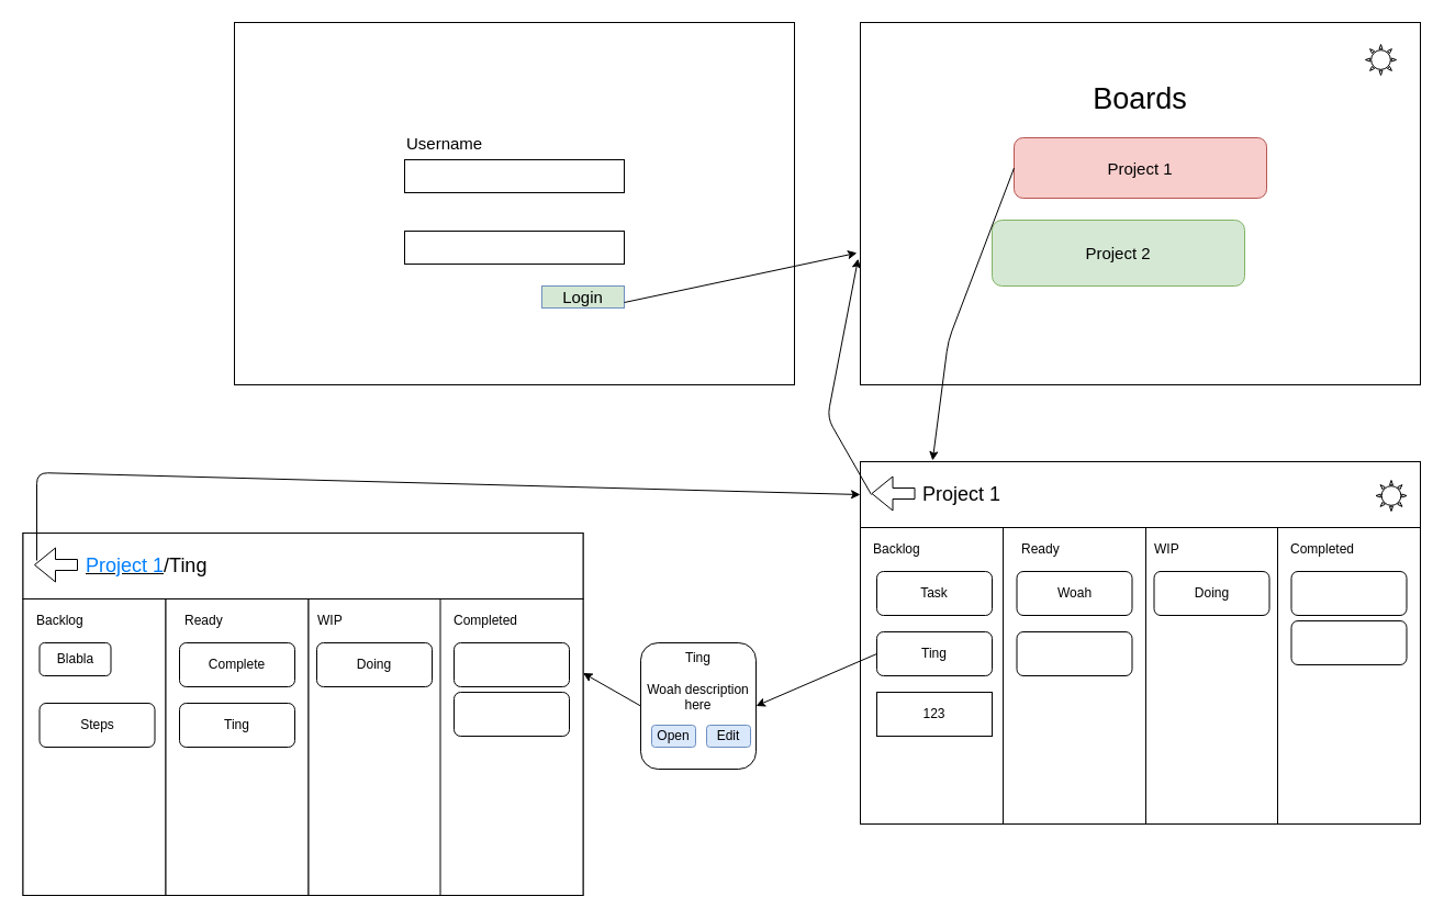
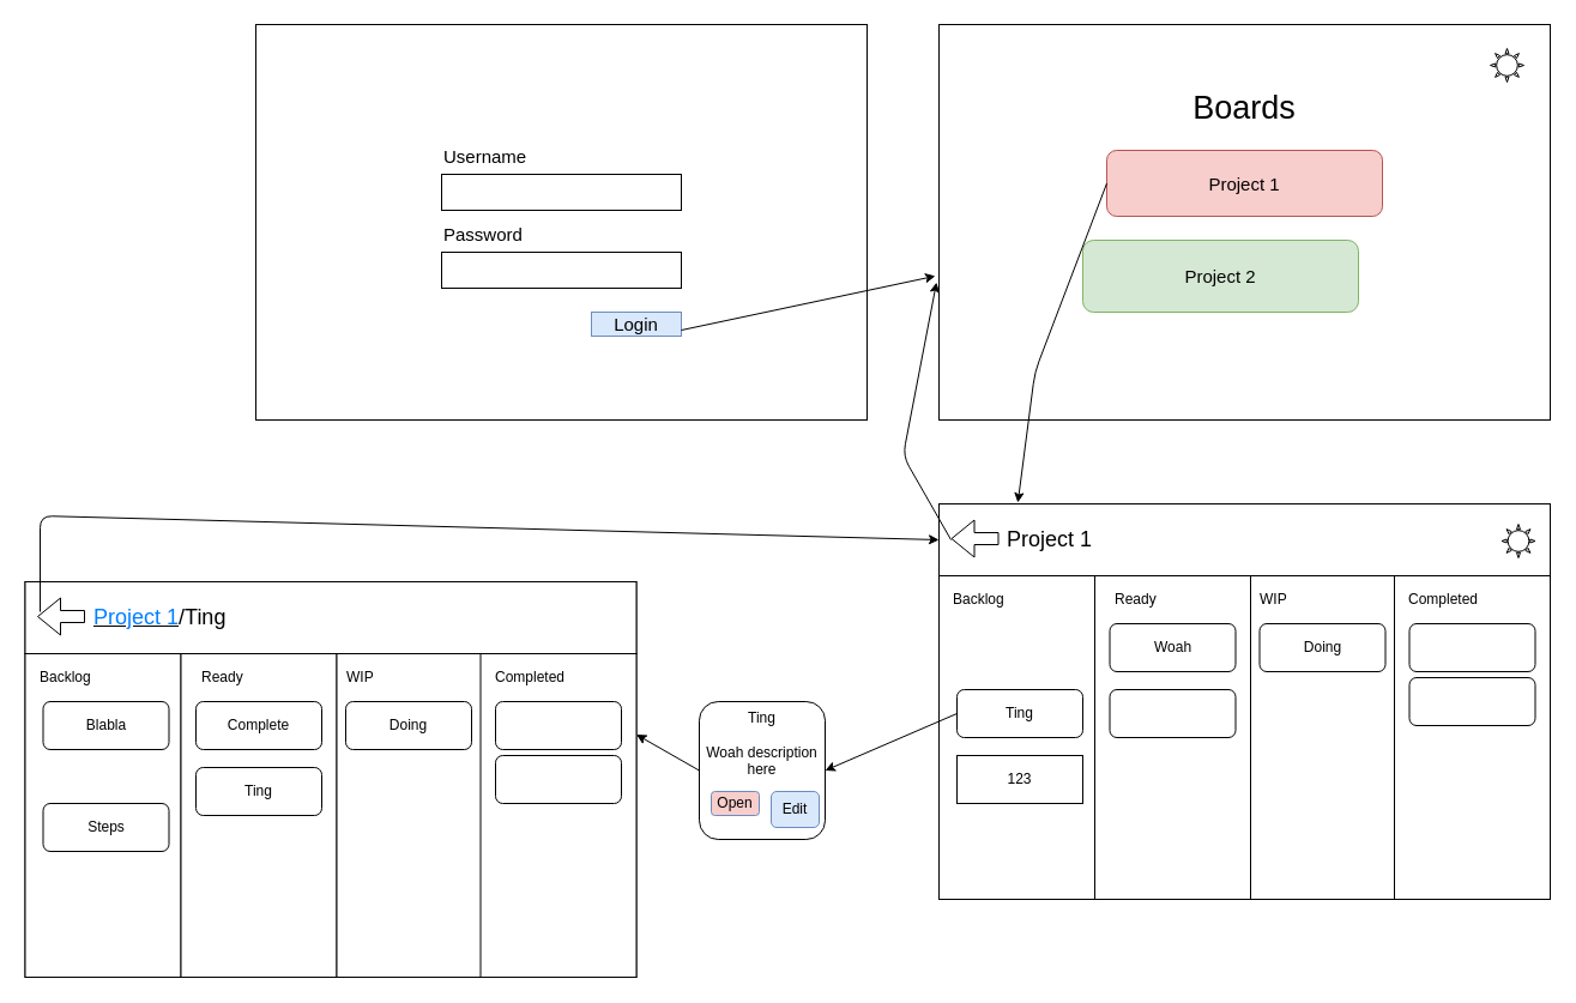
  <mxCell id="0" />
  <mxCell id="1" parent="0" />
  <mxCell id="2" value="" style="rounded=0;whiteSpace=wrap;html=1;" vertex="1" parent="1"><mxGeometry x="783" y="420" width="510" height="330" as="geometry" /></mxCell>
  <mxCell id="3" value="" style="rounded=0;whiteSpace=wrap;html=1;fontSize=18;align=left;" vertex="1" parent="1"><mxGeometry x="783" y="420" width="510" height="60" as="geometry" /></mxCell>
  <mxCell id="4" value="" style="rounded=0;whiteSpace=wrap;html=1;" vertex="1" parent="1"><mxGeometry x="213" y="20" width="510" height="330" as="geometry" /></mxCell>
  <mxCell id="5" value="" style="rounded=0;whiteSpace=wrap;html=1;fontSize=27;" vertex="1" parent="1"><mxGeometry x="368" y="145" width="200" height="30" as="geometry" /></mxCell>
  <mxCell id="6" value="Username" style="text;html=1;strokeColor=none;fillColor=none;align=left;verticalAlign=middle;whiteSpace=wrap;rounded=0;fontSize=15;" vertex="1" parent="1"><mxGeometry x="368" y="120" width="125" height="20" as="geometry" /></mxCell>
  <mxCell id="7" value="" style="rounded=0;whiteSpace=wrap;html=1;fontSize=27;" vertex="1" parent="1"><mxGeometry x="368" y="210" width="200" height="30" as="geometry" /></mxCell>
- <mxCell id="9" value="Login" style="rounded=0;whiteSpace=wrap;html=1;fontSize=15;align=center;fillColor=#d5e8d4;strokeColor=#6c8ebf;" vertex="1" parent="1"><mxGeometry x="493" y="260" width="75" height="20" as="geometry" /></mxCell>
+ <mxCell id="8" value="Password" style="text;html=1;strokeColor=none;fillColor=none;align=left;verticalAlign=middle;whiteSpace=wrap;rounded=0;fontSize=15;" vertex="1" parent="1"><mxGeometry x="368" y="185" width="125" height="20" as="geometry" /></mxCell>
+ <mxCell id="9" value="Login" style="rounded=0;whiteSpace=wrap;html=1;fontSize=15;align=center;fillColor=#dae8fc;strokeColor=#6c8ebf;" vertex="1" parent="1"><mxGeometry x="493" y="260" width="75" height="20" as="geometry" /></mxCell>
  <mxCell id="10" value="" style="rounded=0;whiteSpace=wrap;html=1;" vertex="1" parent="1"><mxGeometry x="783" y="20" width="510" height="330" as="geometry" /></mxCell>
  <mxCell id="11" value="Boards" style="text;html=1;strokeColor=none;fillColor=none;align=center;verticalAlign=middle;whiteSpace=wrap;rounded=0;fontSize=27;" vertex="1" parent="1"><mxGeometry x="963" y="70" width="150" height="40" as="geometry" /></mxCell>
  <mxCell id="12" value="Project 1" style="rounded=1;whiteSpace=wrap;html=1;fontSize=15;align=center;fillColor=#f8cecc;strokeColor=#b85450;" vertex="1" parent="1"><mxGeometry x="923" y="125" width="230" height="55" as="geometry" /></mxCell>
  <mxCell id="13" value="Project 2" style="rounded=1;whiteSpace=wrap;html=1;fontSize=15;align=center;fillColor=#d5e8d4;strokeColor=#82b366;" vertex="1" parent="1"><mxGeometry x="903" y="200" width="230" height="60" as="geometry" /></mxCell>
  <mxCell id="14" value="Project 1" style="text;html=1;strokeColor=none;fillColor=none;align=left;verticalAlign=middle;whiteSpace=wrap;rounded=0;fontSize=18;" vertex="1" parent="1"><mxGeometry x="838" y="435" width="150" height="30" as="geometry" /></mxCell>
  <mxCell id="15" value="" style="rounded=0;whiteSpace=wrap;html=1;fontSize=18;align=left;" vertex="1" parent="1"><mxGeometry x="783" y="480" width="130" height="270" as="geometry" /></mxCell>
  <mxCell id="16" value="" style="rounded=0;whiteSpace=wrap;html=1;fontSize=18;align=left;" vertex="1" parent="1"><mxGeometry x="913" y="480" width="130" height="270" as="geometry" /></mxCell>
  <mxCell id="17" value="" style="rounded=0;whiteSpace=wrap;html=1;fontSize=18;align=left;" vertex="1" parent="1"><mxGeometry x="1043" y="480" width="130" height="270" as="geometry" /></mxCell>
  <mxCell id="18" value="" style="rounded=0;whiteSpace=wrap;html=1;fontSize=18;align=left;" vertex="1" parent="1"><mxGeometry x="1163" y="480" width="130" height="270" as="geometry" /></mxCell>
  <mxCell id="19" value="Backlog" style="text;html=1;strokeColor=none;fillColor=none;align=left;verticalAlign=middle;whiteSpace=wrap;rounded=0;fontSize=12;" vertex="1" parent="1"><mxGeometry x="793" y="490" width="110" height="20" as="geometry" /></mxCell>
  <mxCell id="20" value="Ready" style="text;html=1;strokeColor=none;fillColor=none;align=left;verticalAlign=middle;whiteSpace=wrap;rounded=0;fontSize=12;" vertex="1" parent="1"><mxGeometry x="928" y="490" width="110" height="20" as="geometry" /></mxCell>
  <mxCell id="21" value="WIP" style="text;html=1;strokeColor=none;fillColor=none;align=left;verticalAlign=middle;whiteSpace=wrap;rounded=0;fontSize=12;" vertex="1" parent="1"><mxGeometry x="1049" y="490" width="110" height="20" as="geometry" /></mxCell>
  <mxCell id="22" value="Completed" style="text;html=1;strokeColor=none;fillColor=none;align=left;verticalAlign=middle;whiteSpace=wrap;rounded=0;fontSize=12;" vertex="1" parent="1"><mxGeometry x="1173" y="490" width="110" height="20" as="geometry" /></mxCell>
- <mxCell id="23" value="Task" style="rounded=1;whiteSpace=wrap;html=1;fontSize=12;align=center;" vertex="1" parent="1"><mxGeometry x="798" y="520" width="105" height="40" as="geometry" /></mxCell>
  <mxCell id="24" value="Ting" style="rounded=1;whiteSpace=wrap;html=1;fontSize=12;align=center;" vertex="1" parent="1"><mxGeometry x="798" y="575" width="105" height="40" as="geometry" /></mxCell>
  <mxCell id="25" value="123" style="whiteSpace=wrap;html=1;fontSize=12;align=center;rounded=0;" vertex="1" parent="1"><mxGeometry x="798" y="630" width="105" height="40" as="geometry" /></mxCell>
  <mxCell id="26" value="Woah" style="rounded=1;whiteSpace=wrap;html=1;fontSize=12;align=center;" vertex="1" parent="1"><mxGeometry x="925.5" y="520" width="105" height="40" as="geometry" /></mxCell>
  <mxCell id="27" value="" style="rounded=1;whiteSpace=wrap;html=1;fontSize=12;align=left;" vertex="1" parent="1"><mxGeometry x="925.5" y="575" width="105" height="40" as="geometry" /></mxCell>
  <mxCell id="28" value="Doing" style="rounded=1;whiteSpace=wrap;html=1;fontSize=12;align=center;" vertex="1" parent="1"><mxGeometry x="1050.5" y="520" width="105" height="40" as="geometry" /></mxCell>
  <mxCell id="29" value="" style="rounded=1;whiteSpace=wrap;html=1;fontSize=12;align=left;" vertex="1" parent="1"><mxGeometry x="1175.5" y="520" width="105" height="40" as="geometry" /></mxCell>
  <mxCell id="30" value="" style="rounded=1;whiteSpace=wrap;html=1;fontSize=12;align=left;" vertex="1" parent="1"><mxGeometry x="1175.5" y="565" width="105" height="40" as="geometry" /></mxCell>
  <mxCell id="31" value="" style="shape=flexArrow;endArrow=classic;html=1;fontSize=12;" edge="1" parent="1"><mxGeometry width="50" height="50" relative="1" as="geometry"><mxPoint x="833" y="449" as="sourcePoint" /><mxPoint x="793" y="449" as="targetPoint" /></mxGeometry></mxCell>
  <mxCell id="32" value="" style="endArrow=classic;html=1;fontSize=12;exitX=0;exitY=0.5;exitDx=0;exitDy=0;entryX=1;entryY=0.5;entryDx=0;entryDy=0;" edge="1" parent="1" source="24" target="33"><mxGeometry width="50" height="50" relative="1" as="geometry"><mxPoint x="583" y="630" as="sourcePoint" /><mxPoint x="693" y="600" as="targetPoint" /></mxGeometry></mxCell>
  <mxCell id="33" value="&lt;div&gt;Ting&lt;/div&gt;&lt;div&gt;&lt;br&gt;&lt;/div&gt;&lt;div&gt;Woah description here&lt;/div&gt;&lt;div&gt;&lt;br&gt;&lt;/div&gt;&lt;div&gt;&lt;br&gt;&lt;/div&gt;" style="rounded=1;whiteSpace=wrap;html=1;fontSize=12;align=center;verticalAlign=top;" vertex="1" parent="1"><mxGeometry x="583" y="585" width="105" height="115" as="geometry" /></mxCell>
- <mxCell id="34" value="Edit" style="rounded=1;whiteSpace=wrap;html=1;fontSize=12;align=center;fillColor=#dae8fc;strokeColor=#6c8ebf;" vertex="1" parent="1"><mxGeometry x="643" y="660" width="40" height="20" as="geometry" /></mxCell>
- <mxCell id="35" value="Open" style="rounded=1;whiteSpace=wrap;html=1;fontSize=12;align=center;fillColor=#dae8fc;strokeColor=#6c8ebf;" vertex="1" parent="1"><mxGeometry x="593" y="660" width="40" height="20" as="geometry" /></mxCell>
+ <mxCell id="34" value="Edit" style="rounded=1;whiteSpace=wrap;html=1;fontSize=12;align=center;fillColor=#dae8fc;strokeColor=#6c8ebf;" vertex="1" parent="1"><mxGeometry x="643" y="660" width="40" height="30" as="geometry" /></mxCell>
+ <mxCell id="35" value="Open" style="rounded=1;whiteSpace=wrap;html=1;fontSize=12;align=center;fillColor=#f8cecc;strokeColor=#6c8ebf;" vertex="1" parent="1"><mxGeometry x="593" y="660" width="40" height="20" as="geometry" /></mxCell>
  <mxCell id="36" value="" style="endArrow=classic;html=1;fontSize=12;entryX=-0.006;entryY=0.636;entryDx=0;entryDy=0;entryPerimeter=0;exitX=1;exitY=0.75;exitDx=0;exitDy=0;" edge="1" parent="1" source="9" target="10"><mxGeometry width="50" height="50" relative="1" as="geometry"><mxPoint x="573" y="300" as="sourcePoint" /><mxPoint x="623" y="250" as="targetPoint" /></mxGeometry></mxCell>
  <mxCell id="37" value="" style="endArrow=classic;html=1;fontSize=12;exitX=0;exitY=0.5;exitDx=0;exitDy=0;entryX=0.129;entryY=-0.017;entryDx=0;entryDy=0;entryPerimeter=0;" edge="1" parent="1" source="12" target="3"><mxGeometry width="50" height="50" relative="1" as="geometry"><mxPoint x="813" y="410" as="sourcePoint" /><mxPoint x="863" y="360" as="targetPoint" /><Array as="points"><mxPoint x="863" y="310" /></Array></mxGeometry></mxCell>
  <mxCell id="38" value="" style="endArrow=classic;html=1;fontSize=12;entryX=-0.004;entryY=0.652;entryDx=0;entryDy=0;entryPerimeter=0;" edge="1" parent="1" target="10"><mxGeometry width="50" height="50" relative="1" as="geometry"><mxPoint x="793" y="450" as="sourcePoint" /><mxPoint x="773" y="410" as="targetPoint" /><Array as="points"><mxPoint x="753" y="380" /></Array></mxGeometry></mxCell>
  <mxCell id="39" value="" style="rounded=0;whiteSpace=wrap;html=1;" vertex="1" parent="1"><mxGeometry x="20.5" y="485" width="510" height="330" as="geometry" /></mxCell>
  <mxCell id="40" value="" style="rounded=0;whiteSpace=wrap;html=1;fontSize=18;align=left;" vertex="1" parent="1"><mxGeometry x="20.5" y="485" width="510" height="60" as="geometry" /></mxCell>
  <mxCell id="41" value="&lt;u&gt;&lt;font color=&quot;#007FFF&quot;&gt;Project 1&lt;/font&gt;&lt;/u&gt;/Ting" style="text;html=1;strokeColor=none;fillColor=none;align=left;verticalAlign=middle;whiteSpace=wrap;rounded=0;fontSize=18;" vertex="1" parent="1"><mxGeometry x="75.5" y="500" width="150" height="30" as="geometry" /></mxCell>
  <mxCell id="42" value="" style="rounded=0;whiteSpace=wrap;html=1;fontSize=18;align=left;" vertex="1" parent="1"><mxGeometry x="20.5" y="545" width="130" height="270" as="geometry" /></mxCell>
  <mxCell id="43" value="" style="rounded=0;whiteSpace=wrap;html=1;fontSize=18;align=left;" vertex="1" parent="1"><mxGeometry x="150.5" y="545" width="130" height="270" as="geometry" /></mxCell>
  <mxCell id="44" value="" style="rounded=0;whiteSpace=wrap;html=1;fontSize=18;align=left;" vertex="1" parent="1"><mxGeometry x="280.5" y="545" width="130" height="270" as="geometry" /></mxCell>
  <mxCell id="45" value="" style="rounded=0;whiteSpace=wrap;html=1;fontSize=18;align=left;" vertex="1" parent="1"><mxGeometry x="400.5" y="545" width="130" height="270" as="geometry" /></mxCell>
  <mxCell id="46" value="Backlog" style="text;html=1;strokeColor=none;fillColor=none;align=left;verticalAlign=middle;whiteSpace=wrap;rounded=0;fontSize=12;" vertex="1" parent="1"><mxGeometry x="30.5" y="555" width="110" height="20" as="geometry" /></mxCell>
  <mxCell id="47" value="Ready" style="text;html=1;strokeColor=none;fillColor=none;align=left;verticalAlign=middle;whiteSpace=wrap;rounded=0;fontSize=12;" vertex="1" parent="1"><mxGeometry x="165.5" y="555" width="110" height="20" as="geometry" /></mxCell>
  <mxCell id="48" value="WIP" style="text;html=1;strokeColor=none;fillColor=none;align=left;verticalAlign=middle;whiteSpace=wrap;rounded=0;fontSize=12;" vertex="1" parent="1"><mxGeometry x="286.5" y="555" width="110" height="20" as="geometry" /></mxCell>
  <mxCell id="49" value="Completed" style="text;html=1;strokeColor=none;fillColor=none;align=left;verticalAlign=middle;whiteSpace=wrap;rounded=0;fontSize=12;" vertex="1" parent="1"><mxGeometry x="410.5" y="555" width="110" height="20" as="geometry" /></mxCell>
- <mxCell id="50" value="Blabla" style="rounded=1;whiteSpace=wrap;html=1;fontSize=12;align=center;" vertex="1" parent="1"><mxGeometry x="35.5" y="585" width="65" height="30" as="geometry" /></mxCell>
- <mxCell id="51" value="Steps" style="rounded=1;whiteSpace=wrap;html=1;fontSize=12;align=center;" vertex="1" parent="1"><mxGeometry x="35.5" y="640" width="105" height="40" as="geometry" /></mxCell>
+ <mxCell id="50" value="Blabla" style="rounded=1;whiteSpace=wrap;html=1;fontSize=12;align=center;" vertex="1" parent="1"><mxGeometry x="35.5" y="585" width="105" height="40" as="geometry" /></mxCell>
+ <mxCell id="51" value="Steps" style="rounded=1;whiteSpace=wrap;html=1;fontSize=12;align=center;" vertex="1" parent="1"><mxGeometry x="35.5" y="670" width="105" height="40" as="geometry" /></mxCell>
  <mxCell id="52" value="Complete" style="rounded=1;whiteSpace=wrap;html=1;fontSize=12;align=center;" vertex="1" parent="1"><mxGeometry x="163" y="585" width="105" height="40" as="geometry" /></mxCell>
  <mxCell id="53" value="Ting" style="rounded=1;whiteSpace=wrap;html=1;fontSize=12;align=center;" vertex="1" parent="1"><mxGeometry x="163" y="640" width="105" height="40" as="geometry" /></mxCell>
  <mxCell id="54" value="Doing" style="rounded=1;whiteSpace=wrap;html=1;fontSize=12;align=center;" vertex="1" parent="1"><mxGeometry x="288" y="585" width="105" height="40" as="geometry" /></mxCell>
  <mxCell id="55" value="" style="rounded=1;whiteSpace=wrap;html=1;fontSize=12;align=left;" vertex="1" parent="1"><mxGeometry x="413" y="585" width="105" height="40" as="geometry" /></mxCell>
  <mxCell id="56" value="" style="rounded=1;whiteSpace=wrap;html=1;fontSize=12;align=left;" vertex="1" parent="1"><mxGeometry x="413" y="630" width="105" height="40" as="geometry" /></mxCell>
  <mxCell id="57" value="" style="shape=flexArrow;endArrow=classic;html=1;fontSize=12;" edge="1" parent="1"><mxGeometry width="50" height="50" relative="1" as="geometry"><mxPoint x="70.5" y="514" as="sourcePoint" /><mxPoint x="30.5" y="514" as="targetPoint" /></mxGeometry></mxCell>
  <mxCell id="58" value="" style="endArrow=classic;html=1;fontSize=12;exitX=0;exitY=0.5;exitDx=0;exitDy=0;entryX=1;entryY=0.25;entryDx=0;entryDy=0;" edge="1" parent="1" source="33" target="45"><mxGeometry width="50" height="50" relative="1" as="geometry"><mxPoint x="643" y="810" as="sourcePoint" /><mxPoint x="693" y="760" as="targetPoint" /></mxGeometry></mxCell>
  <mxCell id="59" value="" style="endArrow=classic;html=1;fontSize=12;entryX=0;entryY=0.5;entryDx=0;entryDy=0;" edge="1" parent="1" target="3"><mxGeometry width="50" height="50" relative="1" as="geometry"><mxPoint x="33" y="510" as="sourcePoint" /><mxPoint x="163" y="400" as="targetPoint" /><Array as="points"><mxPoint x="33" y="430" /></Array></mxGeometry></mxCell>
  <mxCell id="60" value="" style="verticalLabelPosition=bottom;verticalAlign=top;html=1;shape=mxgraph.basic.sun;fontSize=12;align=center;" vertex="1" parent="1"><mxGeometry x="1243" y="40" width="28" height="28" as="geometry" /></mxCell>
  <mxCell id="61" value="" style="verticalLabelPosition=bottom;verticalAlign=top;html=1;shape=mxgraph.basic.sun;fontSize=12;align=center;" vertex="1" parent="1"><mxGeometry x="1252.5" y="437" width="28" height="28" as="geometry" /></mxCell>
